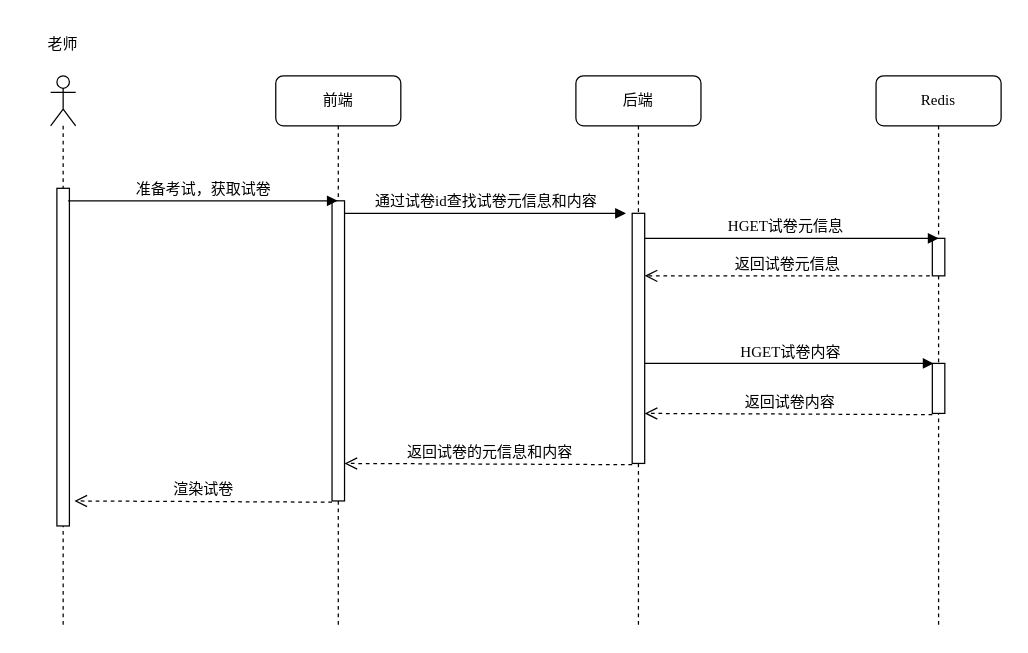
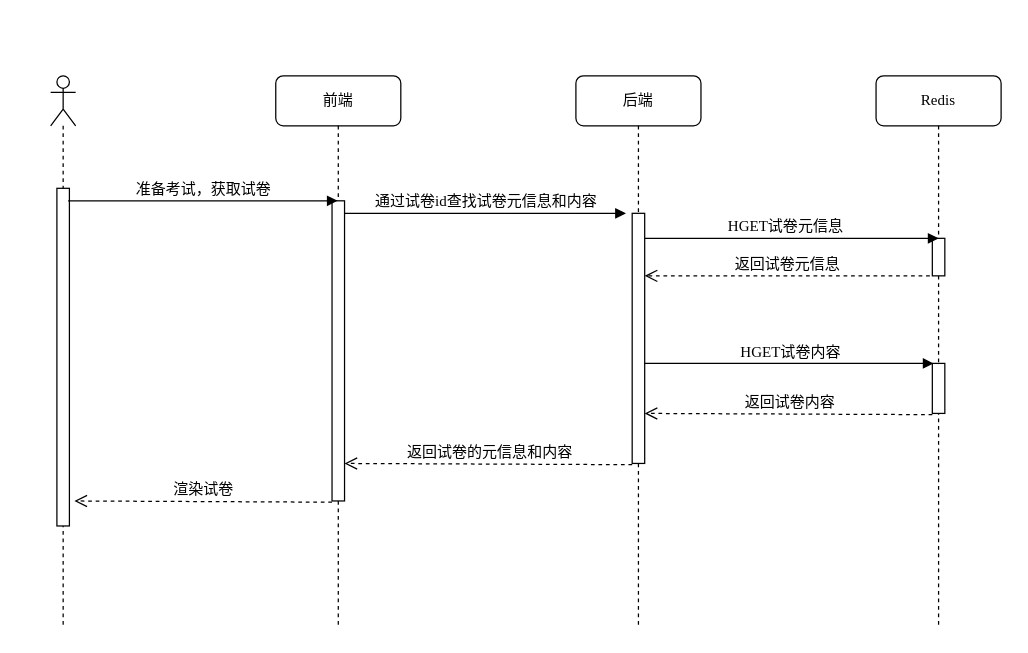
  <mxCell id="0" />
  <mxCell id="1" parent="0" />
  <mxCell id="2" value="后端" style="shape=umlLifeline;perimeter=lifelinePerimeter;whiteSpace=wrap;html=1;container=1;collapsible=0;recursiveResize=0;outlineConnect=0;rounded=1;shadow=0;comic=0;labelBackgroundColor=none;strokeWidth=1;fontFamily=Verdana;fontSize=12;align=center;" parent="1" vertex="1"><mxGeometry x="460" y="60" width="100" height="440" as="geometry" /></mxCell>
  <mxCell id="3" value="" style="html=1;points=[];perimeter=orthogonalPerimeter;rounded=0;shadow=0;comic=0;labelBackgroundColor=none;strokeWidth=1;fontFamily=Verdana;fontSize=12;align=center;" parent="2" vertex="1"><mxGeometry x="45" y="110" width="10" height="200" as="geometry" /></mxCell>
  <mxCell id="4" value="HGET试卷内容" style="html=1;verticalAlign=bottom;endArrow=block;labelBackgroundColor=none;fontFamily=Verdana;fontSize=12;edgeStyle=elbowEdgeStyle;elbow=vertical;align=left;entryX=0;entryY=0;entryDx=0;entryDy=0;entryPerimeter=0;exitX=0.9;exitY=0.214;exitDx=0;exitDy=0;exitPerimeter=0;" parent="2" edge="1"><mxGeometry x="-0.351" relative="1" as="geometry"><mxPoint x="55" y="230" as="sourcePoint" /><mxPoint x="286" y="230.04" as="targetPoint" /><mxPoint as="offset" /></mxGeometry></mxCell>
  <mxCell id="5" value="Redis" style="shape=umlLifeline;perimeter=lifelinePerimeter;whiteSpace=wrap;html=1;container=1;collapsible=0;recursiveResize=0;outlineConnect=0;rounded=1;shadow=0;comic=0;labelBackgroundColor=none;strokeWidth=1;fontFamily=Verdana;fontSize=12;align=center;" parent="1" vertex="1"><mxGeometry x="700" y="60" width="100" height="440" as="geometry" /></mxCell>
  <mxCell id="6" value="" style="html=1;points=[];perimeter=orthogonalPerimeter;" parent="5" vertex="1"><mxGeometry x="45" y="130" width="10" height="30" as="geometry" /></mxCell>
  <mxCell id="7" value="" style="html=1;points=[];perimeter=orthogonalPerimeter;" parent="5" vertex="1"><mxGeometry x="45" y="230" width="10" height="40" as="geometry" /></mxCell>
  <mxCell id="8" value="前端" style="shape=umlLifeline;perimeter=lifelinePerimeter;whiteSpace=wrap;html=1;container=1;collapsible=0;recursiveResize=0;outlineConnect=0;rounded=1;shadow=0;comic=0;labelBackgroundColor=none;strokeWidth=1;fontFamily=Verdana;fontSize=12;align=center;" parent="1" vertex="1"><mxGeometry x="220" y="60" width="100" height="440" as="geometry" /></mxCell>
  <mxCell id="9" value="" style="html=1;points=[];perimeter=orthogonalPerimeter;rounded=0;shadow=0;comic=0;labelBackgroundColor=none;strokeWidth=1;fontFamily=Verdana;fontSize=12;align=center;" parent="8" vertex="1"><mxGeometry x="45" y="100" width="10" height="240" as="geometry" /></mxCell>
  <mxCell id="10" value="通过试卷id查找试卷元信息和内容" style="html=1;verticalAlign=bottom;endArrow=block;labelBackgroundColor=none;fontFamily=Verdana;fontSize=12;edgeStyle=elbowEdgeStyle;elbow=vertical;" parent="1" source="9" edge="1"><mxGeometry relative="1" as="geometry"><mxPoint x="320" y="170" as="sourcePoint" /><mxPoint x="500" y="170" as="targetPoint" /></mxGeometry></mxCell>
  <mxCell id="11" value="HGET试卷元信息" style="html=1;verticalAlign=bottom;endArrow=block;labelBackgroundColor=none;fontFamily=Verdana;fontSize=12;edgeStyle=elbowEdgeStyle;elbow=vertical;entryX=0.5;entryY=0;entryDx=0;entryDy=0;entryPerimeter=0;align=left;" parent="1" source="3" edge="1"><mxGeometry x="-0.447" relative="1" as="geometry"><mxPoint x="470" y="180" as="sourcePoint" /><mxPoint x="750" y="190" as="targetPoint" /><mxPoint as="offset" /></mxGeometry></mxCell>
  <mxCell id="12" value="" style="shape=umlLifeline;participant=umlActor;perimeter=lifelinePerimeter;whiteSpace=wrap;html=1;container=1;collapsible=0;recursiveResize=0;verticalAlign=top;spacingTop=36;outlineConnect=0;" parent="1" vertex="1"><mxGeometry x="40" y="60" width="20" height="440" as="geometry" /></mxCell>
  <mxCell id="13" value="" style="html=1;points=[];perimeter=orthogonalPerimeter;" parent="12" vertex="1"><mxGeometry x="5" y="90" width="10" height="270" as="geometry" /></mxCell>
- <mxCell id="14" value="老师" style="text;html=1;strokeColor=none;fillColor=none;align=center;verticalAlign=middle;whiteSpace=wrap;rounded=0;" parent="1" vertex="1"><mxGeometry x="20" y="20" width="60" height="30" as="geometry" /></mxCell>
  <mxCell id="15" value="准备考试，获取试卷" style="html=1;verticalAlign=bottom;endArrow=block;labelBackgroundColor=none;fontFamily=Verdana;fontSize=12;edgeStyle=elbowEdgeStyle;elbow=vertical;" parent="1" target="8" edge="1"><mxGeometry relative="1" as="geometry"><mxPoint x="54" y="160" as="sourcePoint" /><mxPoint x="250" y="160" as="targetPoint" /><Array as="points"><mxPoint x="70" y="160" /></Array></mxGeometry></mxCell>
  <mxCell id="16" value="返回试卷元信息" style="html=1;verticalAlign=bottom;endArrow=open;dashed=1;endSize=8;labelBackgroundColor=none;fontFamily=Verdana;fontSize=12;edgeStyle=elbowEdgeStyle;elbow=vertical;exitX=-0.2;exitY=1;exitDx=0;exitDy=0;exitPerimeter=0;" parent="1" source="6" target="3" edge="1"><mxGeometry relative="1" as="geometry"><mxPoint x="520" y="270" as="targetPoint" /><Array as="points"><mxPoint x="720" y="220" /><mxPoint x="650" y="230" /><mxPoint x="650" y="260" /><mxPoint x="705" y="270" /></Array><mxPoint x="745" y="230" as="sourcePoint" /></mxGeometry></mxCell>
  <mxCell id="17" value="返回试卷的元信息和内容" style="html=1;verticalAlign=bottom;endArrow=open;dashed=1;endSize=8;labelBackgroundColor=none;fontFamily=Verdana;fontSize=12;edgeStyle=elbowEdgeStyle;elbow=vertical;exitX=0;exitY=1.033;exitDx=0;exitDy=0;exitPerimeter=0;" parent="1" edge="1"><mxGeometry relative="1" as="geometry"><mxPoint x="275" y="370" as="targetPoint" /><Array as="points"><mxPoint x="410" y="370" /><mxPoint x="465" y="380" /></Array><mxPoint x="505" y="370.99" as="sourcePoint" /></mxGeometry></mxCell>
  <mxCell id="18" value="返回试卷内容" style="html=1;verticalAlign=bottom;endArrow=open;dashed=1;endSize=8;labelBackgroundColor=none;fontFamily=Verdana;fontSize=12;edgeStyle=elbowEdgeStyle;elbow=vertical;exitX=0;exitY=1.033;exitDx=0;exitDy=0;exitPerimeter=0;" parent="1" edge="1"><mxGeometry relative="1" as="geometry"><mxPoint x="515" y="330" as="targetPoint" /><Array as="points"><mxPoint x="650" y="330" /><mxPoint x="705" y="340" /></Array><mxPoint x="745" y="330.99" as="sourcePoint" /></mxGeometry></mxCell>
  <mxCell id="19" value="渲染试卷" style="html=1;verticalAlign=bottom;endArrow=open;dashed=1;endSize=8;labelBackgroundColor=none;fontFamily=Verdana;fontSize=12;edgeStyle=elbowEdgeStyle;elbow=vertical;exitX=0;exitY=1.033;exitDx=0;exitDy=0;exitPerimeter=0;entryX=1.4;entryY=0.897;entryDx=0;entryDy=0;entryPerimeter=0;" parent="1" edge="1"><mxGeometry relative="1" as="geometry"><mxPoint x="59" y="400.13" as="targetPoint" /><Array as="points"><mxPoint x="285" y="400" /><mxPoint x="225" y="410" /></Array><mxPoint x="265" y="400.99" as="sourcePoint" /></mxGeometry></mxCell>
